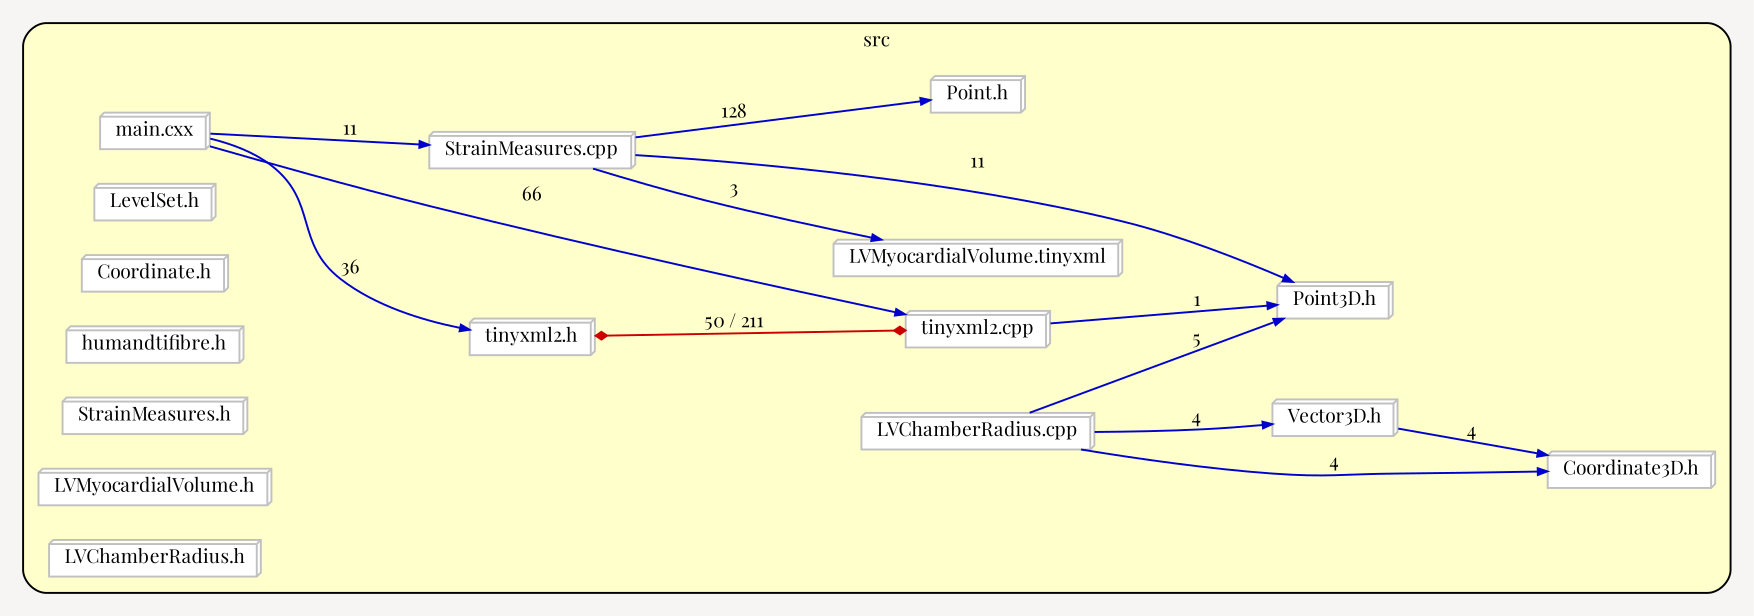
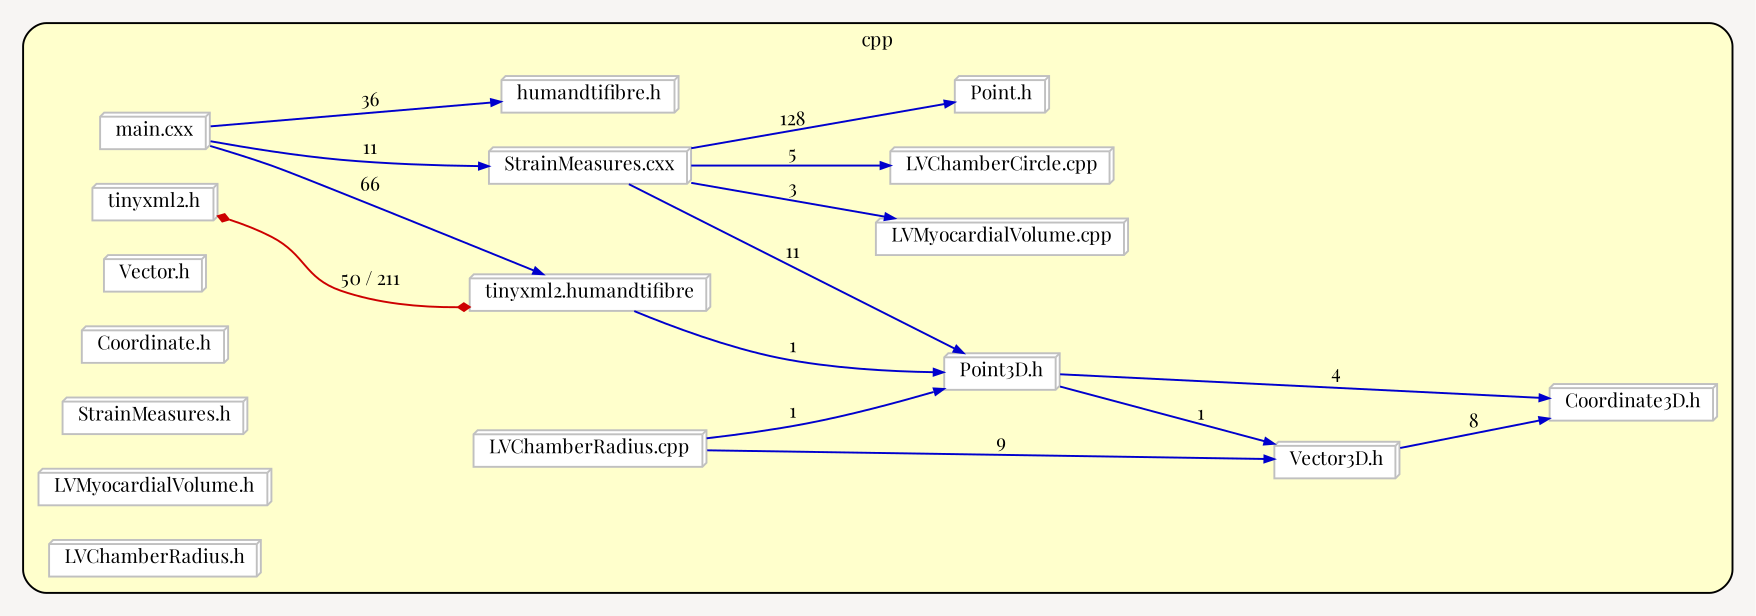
  digraph {
    bgcolor="#F7F5F3"
    compound=true
    fillcolor="#FFFFCC"
    fontname="Playfair Display"
    fontsize=10
    pack=true
    packmode=clust
    rankdir=LR
    ranksep=1.0
    style="rounded,filled"
    node [color=grey compound=true fillcolor=white fixedsize=false fontname="Playfair Display" fontsize=10 node_initialized=no shape=box3d style=filled]
    edge [arrowhead=normal arrowsize=0.5 arrowtail=none color=blue3 compound=true dir=forward fontcolor=black fontname="Playfair Display" fontsize=10]
    __N2 [fixedsize=true height=0.01 shape=none style="invis,none" width=0.347222]
    n2 [height=0.0 label="main.cxx" width=0.0]
    n3 [height=0.0 label="tinyxml2.h" width=0.0]
-   n4 [height=0.0 label="tinyxml2.cpp" width=0.0]
-   n5 [height=0.0 label="StrainMeasures.cpp" width=0.0]
+   n4 [height=0.0 label="tinyxml2.humandtifibre" width=0.0]
+   n5 [height=0.0 label="StrainMeasures.cxx" width=0.0]
+   n6 [height=0.0 label="LVChamberCircle.cpp" width=0.0]
    n7 [height=0.0 label="Point3D.h" width=0.0]
    n8 [height=0.0 label="Point.h" width=0.0]
-   n9 [height=0.0 label="LVMyocardialVolume.tinyxml" width=0.0]
+   n9 [height=0.0 label="LVMyocardialVolume.cpp" width=0.0]
    n10 [height=0.0 label="Vector3D.h" width=0.0]
    n11 [height=0.0 label="Coordinate3D.h" width=0.0]
    n12 [height=0.0 label="LVChamberRadius.cpp" width=0.0]
-   n13 [height=0.0 label="LevelSet.h" width=0.0]
+   n13 [height=0.0 label="Vector.h" width=0.0]
    n14 [height=0.0 label="Coordinate.h" width=0.0]
    n15 [height=0.0 label="humandtifibre.h" width=0.0]
    n16 [height=0.0 label="StrainMeasures.h" width=0.0]
    n17 [height=0.0 label="LVMyocardialVolume.h" width=0.0]
    n18 [height=0.0 label="LVChamberRadius.h" width=0.0]
    subgraph cluster_1 {
-     label=src
+     label=cpp
      __N2
      n2
      n3
      n4
      n5
+     n6
      n7
      n8
      n9
      n10
      n11
      n12
      n13
      n14
      n15
      n16
      n17
      n18
    }
-   n2 -> n3 [label=36]
+   n2 -> n15 [label=36]
    n2 -> n4 [label=66]
    n2 -> n5 [label=11]
    n3 -> n4 [arrowhead=diamond arrowtail=diamond color=red3 dir=both label="50 / 211"]
    n4 -> n7 [label=1]
+   n5 -> n6 [label=5]
    n5 -> n7 [label=11]
    n5 -> n8 [label=128]
    n5 -> n9 [label=3]
-   n12 -> n11 [label=4]
-   n10 -> n11 [label=4]
-   n12 -> n7 [label=5]
-   n12 -> n10 [label=4]
+   n7 -> n10 [label=1]
+   n7 -> n11 [label=4]
+   n10 -> n11 [label=8]
+   n12 -> n7 [label=1]
+   n12 -> n10 [label=9]
  }
